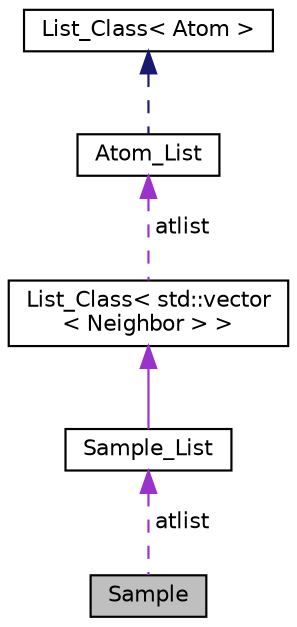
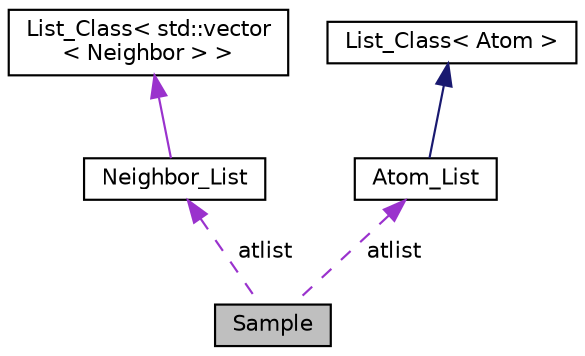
  digraph {
    node [color=black fillcolor=white fontname=Helvetica fontsize=10 shape=record style=filled]
    edge [color=darkorchid3 dir=back fontname=Helvetica fontsize=10 labelfontname=Helvetica labelfontsize=10 style=dashed]
    n1 [fillcolor=grey75 fontcolor=black height=0.2 label=Sample width=0.4]
-   n2 [height=0.2 label=Sample_List width=0.4]
+   n2 [height=0.2 label=Neighbor_List width=0.4]
    n3 [height=0.2 label="List_Class\< std::vector\l\< Neighbor \> \>" width=0.4]
    n4 [height=0.2 label=Atom_List width=0.4]
    n5 [height=0.2 label="List_Class\< Atom \>" width=0.4]
    n2 -> n1 [label=" atlist"]
    n3 -> n2 [style=solid]
-   n4 -> n3 [label=" atlist"]
-   n5 -> n4 [color=midnightblue]
+   n4 -> n1 [label=" atlist"]
+   n5 -> n4 [color=midnightblue style=solid]
  }
